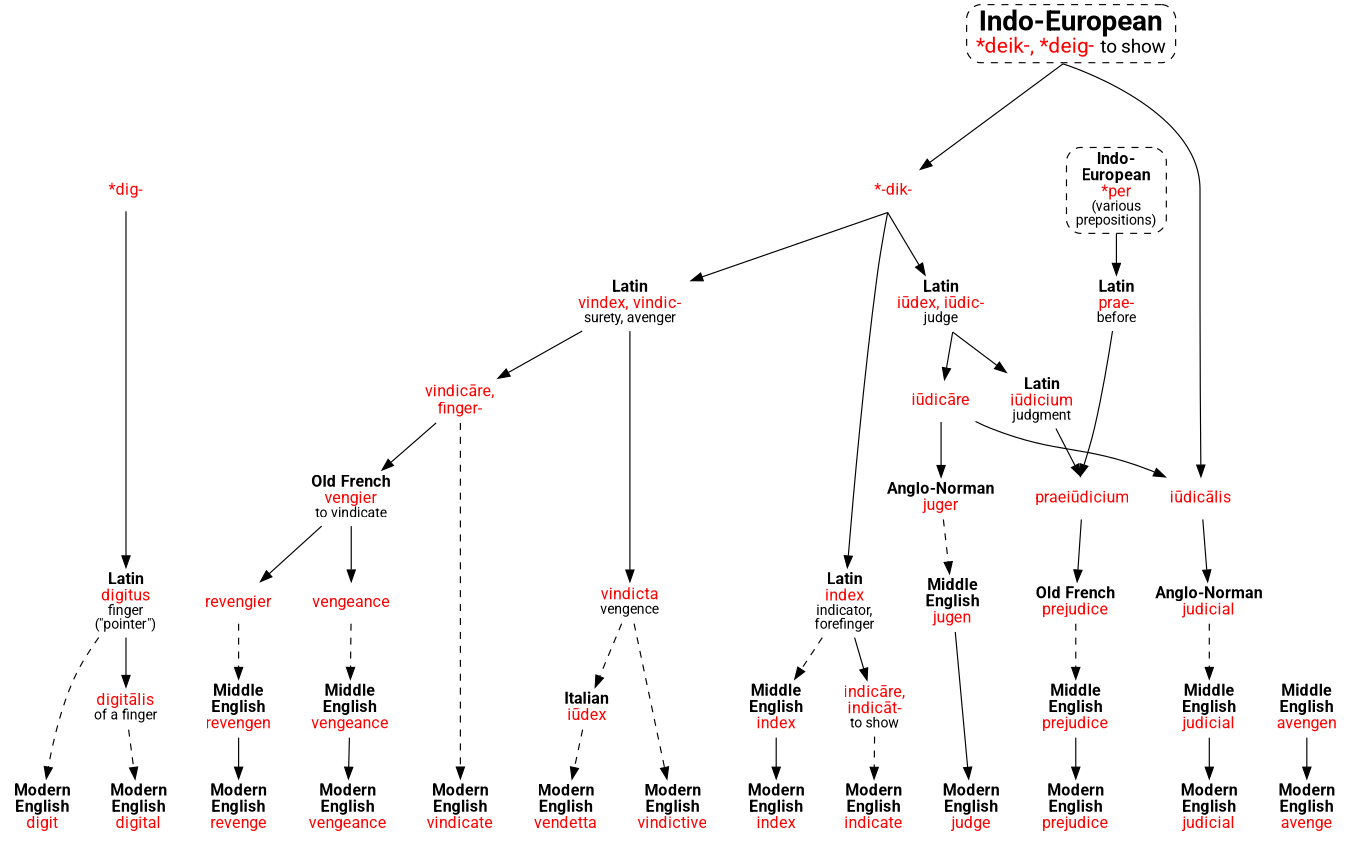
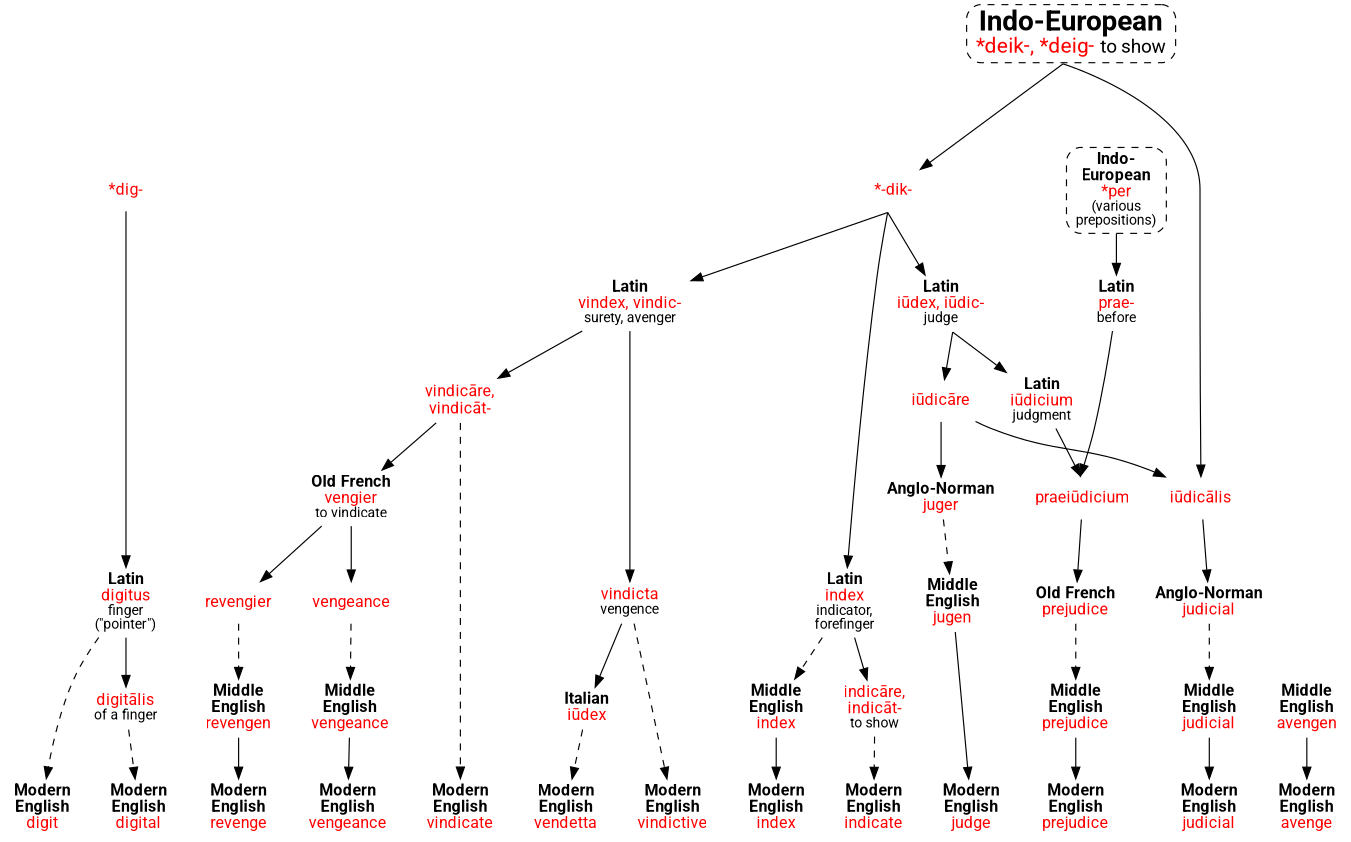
  strict digraph {
    fontname=Roboto
    node [fontname=Roboto shape=none]
    edge [fontname=Roboto]
    n1 [label=<<b>Modern<br/>English</b><br/><font color="red">digit</font>>]
    n2 [label=<<b>Modern<br/>English</b><br/><font color="red">digital</font>>]
    n3 [label=<<b>Modern<br/>English</b><br/><font color="red">index</font>>]
    n4 [label=<<b>Modern<br/>English</b><br/><font color="red">indicate</font>>]
    n5 [label=<<b>Modern<br/>English</b><br/><font color="red">judge</font>>]
    n6 [label=<<b>Modern<br/>English</b><br/><font color="red">judicial</font>>]
    n7 [label=<<b>Modern<br/>English</b><br/><font color="red">prejudice</font>>]
    n8 [label=<<b>Modern<br/>English</b><br/><font color="red">vindicate</font>>]
    n9 [label=<<b>Modern<br/>English</b><br/><font color="red">vindictive</font>>]
    n10 [label=<<b>Modern<br/>English</b><br/><font color="red">vendetta</font>>]
    n11 [label=<<b>Modern<br/>English</b><br/><font color="red">vengeance</font>>]
    n12 [label=<<b>Modern<br/>English</b><br/><font color="red">avenge</font>>]
    n13 [label=<<b>Modern<br/>English</b><br/><font color="red">revenge</font>>]
    n14 [label=<<font color="red">*-dik-</font>>]
    n15 [label=<<font color="red">*dig-</font>>]
    n16 [label=<<b>Indo-<br/>European</b><br/><font color="red">*per</font><br/><font point-size="12">(various<br/>prepositions)</font>> shape=box style="dashed,rounded"]
    n17 [label=<<b>Latin</b><br/><font color="red">index</font><br/><font point-size="12">indicator,<br/>forefinger</font>>]
    n18 [label=<<b>Latin</b><br/><font color="red">iūdex, iūdic-</font><br/><font point-size="12">judge</font>>]
    n19 [label=<<b>Latin</b><br/><font color="red">vindex, vindic-</font><br/><font point-size="12">surety, avenger</font>>]
    n20 [label=<<b>Latin</b><br/><font color="red">digitus</font><br/><font point-size="12">finger<br/>("pointer")</font>>]
    n21 [label=<<b>Latin</b><br/><font color="red">prae-</font><br/><font point-size="12">before</font>>]
    n22 [label=<<font point-size="24"><b>Indo-European</b></font><br/><font point-size="18" color="red">*deik-, *deig- </font><font point-size="16">to show</font>> shape=box style="dashed,rounded"]
    n23 [label=<<font color="red">iūdicālis</font>>]
    n24 [label=<<b>Middle<br/>English</b><br/><font color="red">index</font>>]
    n25 [label=<<font color="red">indicāre,<br/>indicāt-</font><br/><font point-size="12">to show</font>>]
    n26 [label=<<font color="red">iūdicāre</font>>]
    n27 [label=<<b>Latin</b><br/><font color="red">iūdicium</font><br/><font point-size="12">judgment</font>>]
-   n28 [label=<<font color="red">vindicāre,<br/>finger-</font>>]
+   n28 [label=<<font color="red">vindicāre,<br/>vindicāt-</font>>]
    n29 [label=<<font color="red">vindicta</font><br/><font point-size="12">vengence</font>>]
    n30 [label=<<font color="red">digitālis</font><br/><font point-size="12">of a finger</font>>]
    n31 [label=<<b>Anglo-Norman</b><br/><font color="red">juger</font>>]
    n32 [label=<<font color="red">praeiūdicium</font>>]
    n33 [label=<<b>Middle<br/>English</b><br/><font color="red">jugen</font>>]
    n34 [label=<<b>Anglo-Norman</b><br/><font color="red">judicial</font>>]
    n35 [label=<<b>Middle<br/>English</b><br/><font color="red">judicial</font>>]
    n36 [label=<<b>Old French</b><br/><font color="red">prejudice</font>>]
    n37 [label=<<b>Middle<br/>English</b><br/><font color="red">prejudice</font>>]
    n38 [label=<<b>Old French</b><br/><font color="red">vengier</font><br/><font point-size="12">to vindicate</font>>]
    n39 [label=<<b>Italian</b><br/><font color="red">iūdex</font>>]
    n40 [label=<<font color="red">vengeance</font>>]
    n41 [label=<<font color="red">revengier</font>>]
    n42 [label=<<b>Middle<br/>English</b><br/><font color="red">vengeance</font>>]
    n43 [label=<<b>Middle<br/>English</b><br/><font color="red">revengen</font>>]
    n44 [label=<<b>Middle<br/>English</b><br/><font color="red">avengen</font>>]
    subgraph sub_1 {
      rank=same
      n1
      n2
      n3
      n4
      n5
      n6
      n7
      n8
      n9
      n10
      n11
      n12
      n13
    }
    subgraph sub_2 {
      rank=same
      n14
      n15
      n16
    }
    n14 -> n17 [sametail=1]
    n14 -> n18 [sametail=1]
    n14 -> n19 [sametail=1]
    n15 -> n20
    n16 -> n21
    n17 -> n24 [style=dashed]
    n17 -> n25
    n18 -> n26 [sametail=1]
    n18 -> n27 [sametail=1]
    n19 -> n28
    n19 -> n29
    n20 -> n1 [style=dashed]
    n20 -> n30
    n21 -> n32 [samehead=1]
    n22 -> n14 [minlen=2 sametail=1]
    n22 -> n23 [minlen=2 sametail=1]
    n23 -> n34
    n24 -> n3
    n25 -> n4 [style=dashed]
    n26 -> n23
    n26 -> n31
    n27 -> n32 [samehead=1]
    n28 -> n8 [style=dashed]
    n28 -> n38
    n29 -> n9 [style=dashed]
-   n29 -> n39 [style=dashed]
+   n29 -> n39
    n30 -> n2 [style=dashed]
    n31 -> n33 [style=dashed]
    n32 -> n36
    n33 -> n5
    n34 -> n35 [style=dashed]
    n35 -> n6
    n36 -> n37 [style=dashed]
    n37 -> n7
    n38 -> n40
    n38 -> n41
    n39 -> n10 [style=dashed]
    n40 -> n42 [style=dashed]
    n41 -> n43 [style=dashed]
    n42 -> n11
    n43 -> n13
    n44 -> n12
  }
